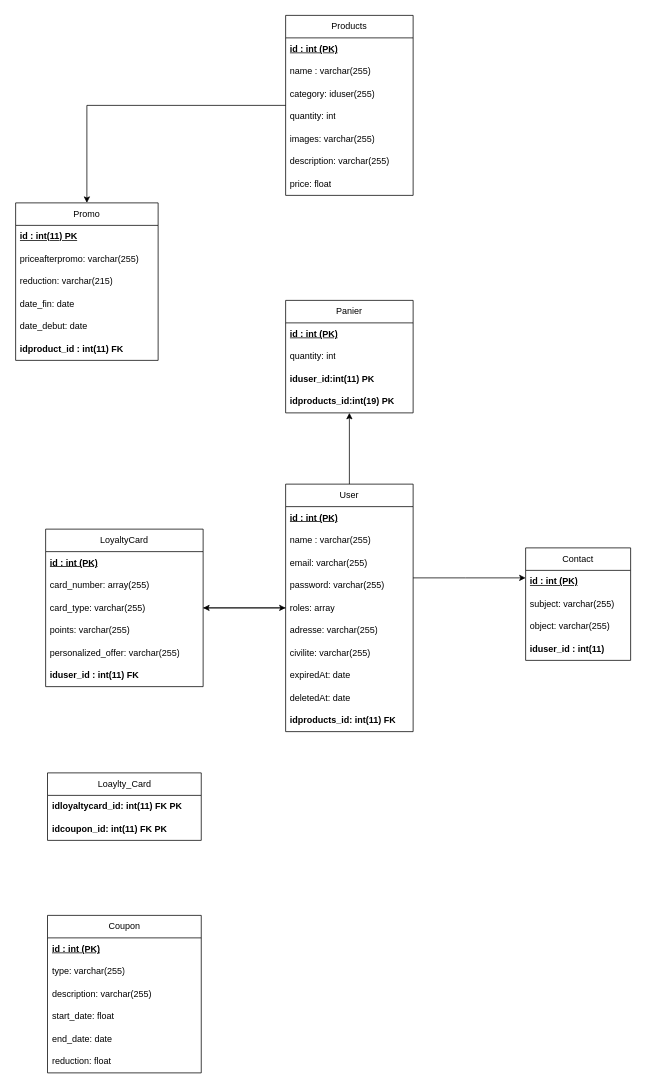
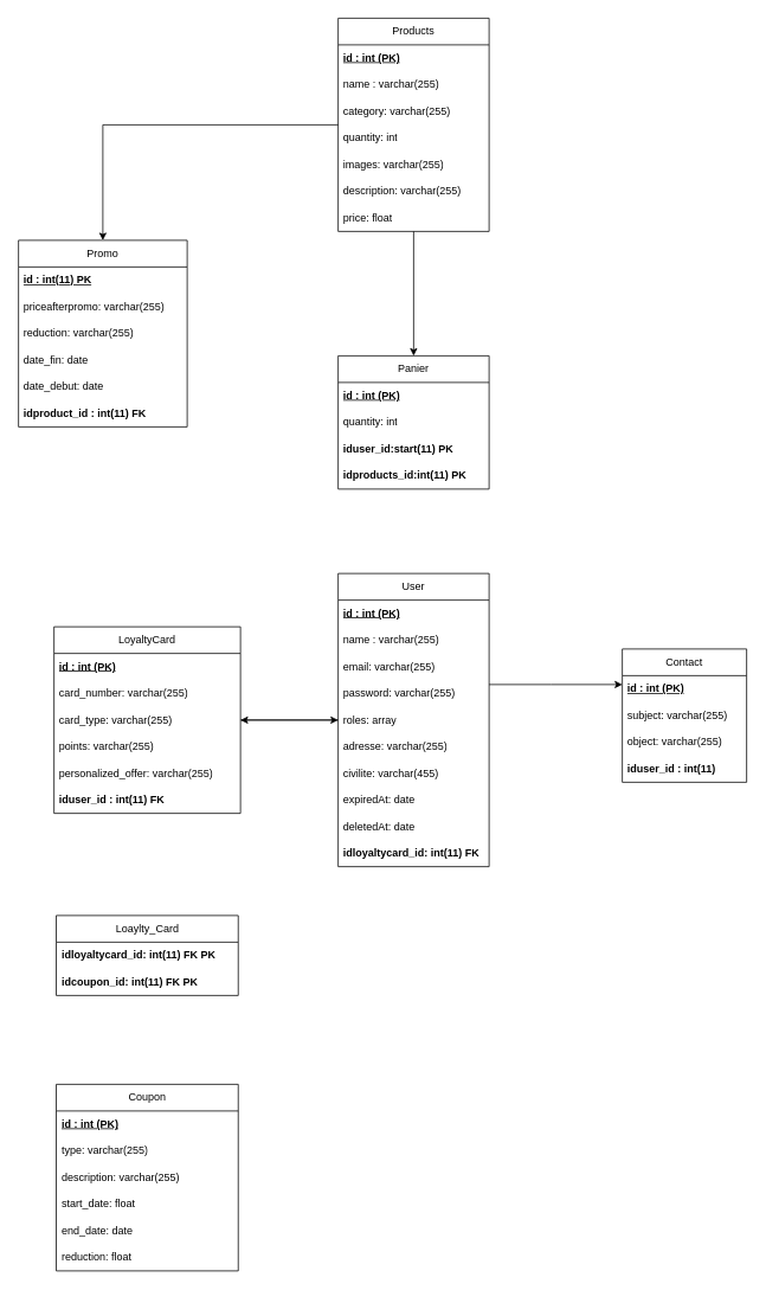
  <mxCell id="0" />
  <mxCell id="1" parent="0" />
  <mxCell id="2" value="Contact" style="swimlane;fontStyle=0;childLayout=stackLayout;horizontal=1;startSize=30;horizontalStack=0;resizeParent=1;resizeParentMax=0;resizeLast=0;collapsible=1;marginBottom=0;whiteSpace=wrap;html=1;" parent="1" vertex="1"><mxGeometry x="700" y="730" width="140" height="150" as="geometry" /></mxCell>
  <mxCell id="3" value="&lt;b&gt;&lt;u&gt;id : int (PK)&lt;/u&gt;&lt;/b&gt;" style="text;strokeColor=none;fillColor=none;align=left;verticalAlign=middle;spacingLeft=4;spacingRight=4;overflow=hidden;points=[[0,0.5],[1,0.5]];portConstraint=eastwest;rotatable=0;whiteSpace=wrap;html=1;" parent="2" vertex="1"><mxGeometry y="30" width="140" height="30" as="geometry" /></mxCell>
  <mxCell id="4" value="subject: varchar(255)" style="text;strokeColor=none;fillColor=none;align=left;verticalAlign=middle;spacingLeft=4;spacingRight=4;overflow=hidden;points=[[0,0.5],[1,0.5]];portConstraint=eastwest;rotatable=0;whiteSpace=wrap;html=1;" parent="2" vertex="1"><mxGeometry y="60" width="140" height="30" as="geometry" /></mxCell>
  <mxCell id="5" value="object: varchar(255)" style="text;strokeColor=none;fillColor=none;align=left;verticalAlign=middle;spacingLeft=4;spacingRight=4;overflow=hidden;points=[[0,0.5],[1,0.5]];portConstraint=eastwest;rotatable=0;whiteSpace=wrap;html=1;" parent="2" vertex="1"><mxGeometry y="90" width="140" height="30" as="geometry" /></mxCell>
  <mxCell id="6" value="iduser_id : int(11)" style="text;strokeColor=none;fillColor=none;align=left;verticalAlign=middle;spacingLeft=4;spacingRight=4;overflow=hidden;points=[[0,0.5],[1,0.5]];portConstraint=eastwest;rotatable=0;whiteSpace=wrap;html=1;fontStyle=1" parent="2" vertex="1"><mxGeometry y="120" width="140" height="30" as="geometry" /></mxCell>
  <mxCell id="7" value="Coupon" style="swimlane;fontStyle=0;childLayout=stackLayout;horizontal=1;startSize=30;horizontalStack=0;resizeParent=1;resizeParentMax=0;resizeLast=0;collapsible=1;marginBottom=0;whiteSpace=wrap;html=1;" parent="1" vertex="1"><mxGeometry x="62.5" y="1220" width="205" height="210" as="geometry" /></mxCell>
  <mxCell id="8" value="&lt;b&gt;&lt;u&gt;id : int (PK)&lt;/u&gt;&lt;/b&gt;" style="text;strokeColor=none;fillColor=none;align=left;verticalAlign=middle;spacingLeft=4;spacingRight=4;overflow=hidden;points=[[0,0.5],[1,0.5]];portConstraint=eastwest;rotatable=0;whiteSpace=wrap;html=1;" parent="7" vertex="1"><mxGeometry y="30" width="205" height="30" as="geometry" /></mxCell>
  <mxCell id="9" value="type: varchar(255)" style="text;strokeColor=none;fillColor=none;align=left;verticalAlign=middle;spacingLeft=4;spacingRight=4;overflow=hidden;points=[[0,0.5],[1,0.5]];portConstraint=eastwest;rotatable=0;whiteSpace=wrap;html=1;" parent="7" vertex="1"><mxGeometry y="60" width="205" height="30" as="geometry" /></mxCell>
  <mxCell id="10" value="description: varchar(255)" style="text;strokeColor=none;fillColor=none;align=left;verticalAlign=middle;spacingLeft=4;spacingRight=4;overflow=hidden;points=[[0,0.5],[1,0.5]];portConstraint=eastwest;rotatable=0;whiteSpace=wrap;html=1;" parent="7" vertex="1"><mxGeometry y="90" width="205" height="30" as="geometry" /></mxCell>
  <mxCell id="11" value="start_date: float" style="text;strokeColor=none;fillColor=none;align=left;verticalAlign=middle;spacingLeft=4;spacingRight=4;overflow=hidden;points=[[0,0.5],[1,0.5]];portConstraint=eastwest;rotatable=0;whiteSpace=wrap;html=1;" parent="7" vertex="1"><mxGeometry y="120" width="205" height="30" as="geometry" /></mxCell>
  <mxCell id="12" value="end_date: date" style="text;strokeColor=none;fillColor=none;align=left;verticalAlign=middle;spacingLeft=4;spacingRight=4;overflow=hidden;points=[[0,0.5],[1,0.5]];portConstraint=eastwest;rotatable=0;whiteSpace=wrap;html=1;" parent="7" vertex="1"><mxGeometry y="150" width="205" height="30" as="geometry" /></mxCell>
  <mxCell id="13" value="reduction: float" style="text;strokeColor=none;fillColor=none;align=left;verticalAlign=middle;spacingLeft=4;spacingRight=4;overflow=hidden;points=[[0,0.5],[1,0.5]];portConstraint=eastwest;rotatable=0;whiteSpace=wrap;html=1;" parent="7" vertex="1"><mxGeometry y="180" width="205" height="30" as="geometry" /></mxCell>
  <mxCell id="14" style="edgeStyle=orthogonalEdgeStyle;rounded=0;orthogonalLoop=1;jettySize=auto;html=1;" parent="1" source="15" target="41" edge="1"><mxGeometry relative="1" as="geometry" /></mxCell>
  <mxCell id="15" value="LoyaltyCard" style="swimlane;fontStyle=0;childLayout=stackLayout;horizontal=1;startSize=30;horizontalStack=0;resizeParent=1;resizeParentMax=0;resizeLast=0;collapsible=1;marginBottom=0;whiteSpace=wrap;html=1;" parent="1" vertex="1"><mxGeometry x="60" y="705" width="210" height="210" as="geometry" /></mxCell>
  <mxCell id="16" value="&lt;b&gt;&lt;u&gt;id : int (PK)&lt;/u&gt;&lt;/b&gt;" style="text;strokeColor=none;fillColor=none;align=left;verticalAlign=middle;spacingLeft=4;spacingRight=4;overflow=hidden;points=[[0,0.5],[1,0.5]];portConstraint=eastwest;rotatable=0;whiteSpace=wrap;html=1;" parent="15" vertex="1"><mxGeometry y="30" width="210" height="30" as="geometry" /></mxCell>
- <mxCell id="17" value="card_number: array(255)" style="text;strokeColor=none;fillColor=none;align=left;verticalAlign=middle;spacingLeft=4;spacingRight=4;overflow=hidden;points=[[0,0.5],[1,0.5]];portConstraint=eastwest;rotatable=0;whiteSpace=wrap;html=1;" parent="15" vertex="1"><mxGeometry y="60" width="210" height="30" as="geometry" /></mxCell>
+ <mxCell id="17" value="card_number: varchar(255)" style="text;strokeColor=none;fillColor=none;align=left;verticalAlign=middle;spacingLeft=4;spacingRight=4;overflow=hidden;points=[[0,0.5],[1,0.5]];portConstraint=eastwest;rotatable=0;whiteSpace=wrap;html=1;" parent="15" vertex="1"><mxGeometry y="60" width="210" height="30" as="geometry" /></mxCell>
  <mxCell id="18" value="card_type: varchar(255)" style="text;strokeColor=none;fillColor=none;align=left;verticalAlign=middle;spacingLeft=4;spacingRight=4;overflow=hidden;points=[[0,0.5],[1,0.5]];portConstraint=eastwest;rotatable=0;whiteSpace=wrap;html=1;" parent="15" vertex="1"><mxGeometry y="90" width="210" height="30" as="geometry" /></mxCell>
  <mxCell id="19" value="points: varchar(255)" style="text;strokeColor=none;fillColor=none;align=left;verticalAlign=middle;spacingLeft=4;spacingRight=4;overflow=hidden;points=[[0,0.5],[1,0.5]];portConstraint=eastwest;rotatable=0;whiteSpace=wrap;html=1;" parent="15" vertex="1"><mxGeometry y="120" width="210" height="30" as="geometry" /></mxCell>
  <mxCell id="20" value="personalized_offer: varchar(255)" style="text;strokeColor=none;fillColor=none;align=left;verticalAlign=middle;spacingLeft=4;spacingRight=4;overflow=hidden;points=[[0,0.5],[1,0.5]];portConstraint=eastwest;rotatable=0;whiteSpace=wrap;html=1;" parent="15" vertex="1"><mxGeometry y="150" width="210" height="30" as="geometry" /></mxCell>
  <mxCell id="21" value="iduser_id : int(11) FK" style="text;strokeColor=none;fillColor=none;align=left;verticalAlign=middle;spacingLeft=4;spacingRight=4;overflow=hidden;points=[[0,0.5],[1,0.5]];portConstraint=eastwest;rotatable=0;whiteSpace=wrap;html=1;fontStyle=1" parent="15" vertex="1"><mxGeometry y="180" width="210" height="30" as="geometry" /></mxCell>
+ <mxCell id="22" style="edgeStyle=orthogonalEdgeStyle;rounded=0;orthogonalLoop=1;jettySize=auto;html=1;" parent="1" source="24" target="52" edge="1"><mxGeometry relative="1" as="geometry" /></mxCell>
  <mxCell id="23" style="edgeStyle=orthogonalEdgeStyle;rounded=0;orthogonalLoop=1;jettySize=auto;html=1;" parent="1" source="24" target="32" edge="1"><mxGeometry relative="1" as="geometry" /></mxCell>
  <mxCell id="24" value="Products" style="swimlane;fontStyle=0;childLayout=stackLayout;horizontal=1;startSize=30;horizontalStack=0;resizeParent=1;resizeParentMax=0;resizeLast=0;collapsible=1;marginBottom=0;whiteSpace=wrap;html=1;" parent="1" vertex="1"><mxGeometry x="380" y="20" width="170" height="240" as="geometry" /></mxCell>
  <mxCell id="25" value="&lt;b&gt;&lt;u&gt;id : int (PK)&lt;/u&gt;&lt;/b&gt;" style="text;strokeColor=none;fillColor=none;align=left;verticalAlign=middle;spacingLeft=4;spacingRight=4;overflow=hidden;points=[[0,0.5],[1,0.5]];portConstraint=eastwest;rotatable=0;whiteSpace=wrap;html=1;" parent="24" vertex="1"><mxGeometry y="30" width="170" height="30" as="geometry" /></mxCell>
  <mxCell id="26" value="name : varchar(255)" style="text;strokeColor=none;fillColor=none;align=left;verticalAlign=middle;spacingLeft=4;spacingRight=4;overflow=hidden;points=[[0,0.5],[1,0.5]];portConstraint=eastwest;rotatable=0;whiteSpace=wrap;html=1;" parent="24" vertex="1"><mxGeometry y="60" width="170" height="30" as="geometry" /></mxCell>
- <mxCell id="27" value="category: iduser(255)" style="text;strokeColor=none;fillColor=none;align=left;verticalAlign=middle;spacingLeft=4;spacingRight=4;overflow=hidden;points=[[0,0.5],[1,0.5]];portConstraint=eastwest;rotatable=0;whiteSpace=wrap;html=1;" parent="24" vertex="1"><mxGeometry y="90" width="170" height="30" as="geometry" /></mxCell>
+ <mxCell id="27" value="category: varchar(255)" style="text;strokeColor=none;fillColor=none;align=left;verticalAlign=middle;spacingLeft=4;spacingRight=4;overflow=hidden;points=[[0,0.5],[1,0.5]];portConstraint=eastwest;rotatable=0;whiteSpace=wrap;html=1;" parent="24" vertex="1"><mxGeometry y="90" width="170" height="30" as="geometry" /></mxCell>
  <mxCell id="28" value="quantity: int" style="text;strokeColor=none;fillColor=none;align=left;verticalAlign=middle;spacingLeft=4;spacingRight=4;overflow=hidden;points=[[0,0.5],[1,0.5]];portConstraint=eastwest;rotatable=0;whiteSpace=wrap;html=1;" parent="24" vertex="1"><mxGeometry y="120" width="170" height="30" as="geometry" /></mxCell>
  <mxCell id="29" value="images: varchar(255)" style="text;strokeColor=none;fillColor=none;align=left;verticalAlign=middle;spacingLeft=4;spacingRight=4;overflow=hidden;points=[[0,0.5],[1,0.5]];portConstraint=eastwest;rotatable=0;whiteSpace=wrap;html=1;" parent="24" vertex="1"><mxGeometry y="150" width="170" height="30" as="geometry" /></mxCell>
  <mxCell id="30" value="description: varchar(255)" style="text;strokeColor=none;fillColor=none;align=left;verticalAlign=middle;spacingLeft=4;spacingRight=4;overflow=hidden;points=[[0,0.5],[1,0.5]];portConstraint=eastwest;rotatable=0;whiteSpace=wrap;html=1;" parent="24" vertex="1"><mxGeometry y="180" width="170" height="30" as="geometry" /></mxCell>
  <mxCell id="31" value="price: float" style="text;strokeColor=none;fillColor=none;align=left;verticalAlign=middle;spacingLeft=4;spacingRight=4;overflow=hidden;points=[[0,0.5],[1,0.5]];portConstraint=eastwest;rotatable=0;whiteSpace=wrap;html=1;" parent="24" vertex="1"><mxGeometry y="210" width="170" height="30" as="geometry" /></mxCell>
  <mxCell id="32" value="Promo" style="swimlane;fontStyle=0;childLayout=stackLayout;horizontal=1;startSize=30;horizontalStack=0;resizeParent=1;resizeParentMax=0;resizeLast=0;collapsible=1;marginBottom=0;whiteSpace=wrap;html=1;" parent="1" vertex="1"><mxGeometry x="20" y="270" width="190" height="210" as="geometry" /></mxCell>
  <mxCell id="33" value="&lt;b&gt;&lt;u&gt;id : int(11) PK&lt;/u&gt;&lt;/b&gt;" style="text;strokeColor=none;fillColor=none;align=left;verticalAlign=middle;spacingLeft=4;spacingRight=4;overflow=hidden;points=[[0,0.5],[1,0.5]];portConstraint=eastwest;rotatable=0;whiteSpace=wrap;html=1;" parent="32" vertex="1"><mxGeometry y="30" width="190" height="30" as="geometry" /></mxCell>
  <mxCell id="34" value="priceafterpromo: varchar(255)" style="text;strokeColor=none;fillColor=none;align=left;verticalAlign=middle;spacingLeft=4;spacingRight=4;overflow=hidden;points=[[0,0.5],[1,0.5]];portConstraint=eastwest;rotatable=0;whiteSpace=wrap;html=1;" parent="32" vertex="1"><mxGeometry y="60" width="190" height="30" as="geometry" /></mxCell>
- <mxCell id="35" value="reduction: varchar(215)" style="text;strokeColor=none;fillColor=none;align=left;verticalAlign=middle;spacingLeft=4;spacingRight=4;overflow=hidden;points=[[0,0.5],[1,0.5]];portConstraint=eastwest;rotatable=0;whiteSpace=wrap;html=1;" parent="32" vertex="1"><mxGeometry y="90" width="190" height="30" as="geometry" /></mxCell>
+ <mxCell id="35" value="reduction: varchar(255)" style="text;strokeColor=none;fillColor=none;align=left;verticalAlign=middle;spacingLeft=4;spacingRight=4;overflow=hidden;points=[[0,0.5],[1,0.5]];portConstraint=eastwest;rotatable=0;whiteSpace=wrap;html=1;" parent="32" vertex="1"><mxGeometry y="90" width="190" height="30" as="geometry" /></mxCell>
  <mxCell id="36" value="date_fin: date" style="text;strokeColor=none;fillColor=none;align=left;verticalAlign=middle;spacingLeft=4;spacingRight=4;overflow=hidden;points=[[0,0.5],[1,0.5]];portConstraint=eastwest;rotatable=0;whiteSpace=wrap;html=1;" parent="32" vertex="1"><mxGeometry y="120" width="190" height="30" as="geometry" /></mxCell>
  <mxCell id="37" value="date_debut: date" style="text;strokeColor=none;fillColor=none;align=left;verticalAlign=middle;spacingLeft=4;spacingRight=4;overflow=hidden;points=[[0,0.5],[1,0.5]];portConstraint=eastwest;rotatable=0;whiteSpace=wrap;html=1;" parent="32" vertex="1"><mxGeometry y="150" width="190" height="30" as="geometry" /></mxCell>
  <mxCell id="38" value="&lt;b&gt;idproduct_id : int(11) FK&lt;/b&gt;" style="text;strokeColor=none;fillColor=none;align=left;verticalAlign=middle;spacingLeft=4;spacingRight=4;overflow=hidden;points=[[0,0.5],[1,0.5]];portConstraint=eastwest;rotatable=0;whiteSpace=wrap;html=1;" parent="32" vertex="1"><mxGeometry y="180" width="190" height="30" as="geometry" /></mxCell>
  <mxCell id="39" style="edgeStyle=orthogonalEdgeStyle;rounded=0;orthogonalLoop=1;jettySize=auto;html=1;" parent="1" source="41" target="15" edge="1"><mxGeometry relative="1" as="geometry" /></mxCell>
- <mxCell id="40" style="edgeStyle=orthogonalEdgeStyle;rounded=0;orthogonalLoop=1;jettySize=auto;html=1;" parent="1" source="41" target="52" edge="1"><mxGeometry relative="1" as="geometry" /></mxCell>
  <mxCell id="41" value="User" style="swimlane;fontStyle=0;childLayout=stackLayout;horizontal=1;startSize=30;horizontalStack=0;resizeParent=1;resizeParentMax=0;resizeLast=0;collapsible=1;marginBottom=0;whiteSpace=wrap;html=1;" parent="1" vertex="1"><mxGeometry x="380" y="645" width="170" height="330" as="geometry" /></mxCell>
  <mxCell id="42" value="&lt;b&gt;&lt;u&gt;id : int (PK)&lt;/u&gt;&lt;/b&gt;" style="text;strokeColor=none;fillColor=none;align=left;verticalAlign=middle;spacingLeft=4;spacingRight=4;overflow=hidden;points=[[0,0.5],[1,0.5]];portConstraint=eastwest;rotatable=0;whiteSpace=wrap;html=1;" parent="41" vertex="1"><mxGeometry y="30" width="170" height="30" as="geometry" /></mxCell>
  <mxCell id="43" value="name : varchar(255)" style="text;strokeColor=none;fillColor=none;align=left;verticalAlign=middle;spacingLeft=4;spacingRight=4;overflow=hidden;points=[[0,0.5],[1,0.5]];portConstraint=eastwest;rotatable=0;whiteSpace=wrap;html=1;" parent="41" vertex="1"><mxGeometry y="60" width="170" height="30" as="geometry" /></mxCell>
  <mxCell id="44" value="email: varchar(255)" style="text;strokeColor=none;fillColor=none;align=left;verticalAlign=middle;spacingLeft=4;spacingRight=4;overflow=hidden;points=[[0,0.5],[1,0.5]];portConstraint=eastwest;rotatable=0;whiteSpace=wrap;html=1;" parent="41" vertex="1"><mxGeometry y="90" width="170" height="30" as="geometry" /></mxCell>
  <mxCell id="45" value="password: varchar(255)" style="text;strokeColor=none;fillColor=none;align=left;verticalAlign=middle;spacingLeft=4;spacingRight=4;overflow=hidden;points=[[0,0.5],[1,0.5]];portConstraint=eastwest;rotatable=0;whiteSpace=wrap;html=1;" parent="41" vertex="1"><mxGeometry y="120" width="170" height="30" as="geometry" /></mxCell>
  <mxCell id="46" value="roles: array" style="text;strokeColor=none;fillColor=none;align=left;verticalAlign=middle;spacingLeft=4;spacingRight=4;overflow=hidden;points=[[0,0.5],[1,0.5]];portConstraint=eastwest;rotatable=0;whiteSpace=wrap;html=1;" parent="41" vertex="1"><mxGeometry y="150" width="170" height="30" as="geometry" /></mxCell>
  <mxCell id="47" value="adresse: varchar(255)" style="text;strokeColor=none;fillColor=none;align=left;verticalAlign=middle;spacingLeft=4;spacingRight=4;overflow=hidden;points=[[0,0.5],[1,0.5]];portConstraint=eastwest;rotatable=0;whiteSpace=wrap;html=1;" parent="41" vertex="1"><mxGeometry y="180" width="170" height="30" as="geometry" /></mxCell>
- <mxCell id="48" value="civilite: varchar(255)" style="text;strokeColor=none;fillColor=none;align=left;verticalAlign=middle;spacingLeft=4;spacingRight=4;overflow=hidden;points=[[0,0.5],[1,0.5]];portConstraint=eastwest;rotatable=0;whiteSpace=wrap;html=1;" parent="41" vertex="1"><mxGeometry y="210" width="170" height="30" as="geometry" /></mxCell>
+ <mxCell id="48" value="civilite: varchar(455)" style="text;strokeColor=none;fillColor=none;align=left;verticalAlign=middle;spacingLeft=4;spacingRight=4;overflow=hidden;points=[[0,0.5],[1,0.5]];portConstraint=eastwest;rotatable=0;whiteSpace=wrap;html=1;" parent="41" vertex="1"><mxGeometry y="210" width="170" height="30" as="geometry" /></mxCell>
  <mxCell id="49" value="expiredAt: date" style="text;strokeColor=none;fillColor=none;align=left;verticalAlign=middle;spacingLeft=4;spacingRight=4;overflow=hidden;points=[[0,0.5],[1,0.5]];portConstraint=eastwest;rotatable=0;whiteSpace=wrap;html=1;" parent="41" vertex="1"><mxGeometry y="240" width="170" height="30" as="geometry" /></mxCell>
  <mxCell id="50" value="deletedAt: date" style="text;strokeColor=none;fillColor=none;align=left;verticalAlign=middle;spacingLeft=4;spacingRight=4;overflow=hidden;points=[[0,0.5],[1,0.5]];portConstraint=eastwest;rotatable=0;whiteSpace=wrap;html=1;" parent="41" vertex="1"><mxGeometry y="270" width="170" height="30" as="geometry" /></mxCell>
- <mxCell id="51" value="idproducts_id: int(11) FK" style="text;strokeColor=none;fillColor=none;align=left;verticalAlign=middle;spacingLeft=4;spacingRight=4;overflow=hidden;points=[[0,0.5],[1,0.5]];portConstraint=eastwest;rotatable=0;whiteSpace=wrap;html=1;fontStyle=1" parent="41" vertex="1"><mxGeometry y="300" width="170" height="30" as="geometry" /></mxCell>
+ <mxCell id="51" value="idloyaltycard_id: int(11) FK" style="text;strokeColor=none;fillColor=none;align=left;verticalAlign=middle;spacingLeft=4;spacingRight=4;overflow=hidden;points=[[0,0.5],[1,0.5]];portConstraint=eastwest;rotatable=0;whiteSpace=wrap;html=1;fontStyle=1" parent="41" vertex="1"><mxGeometry y="300" width="170" height="30" as="geometry" /></mxCell>
  <mxCell id="52" value="Panier" style="swimlane;fontStyle=0;childLayout=stackLayout;horizontal=1;startSize=30;horizontalStack=0;resizeParent=1;resizeParentMax=0;resizeLast=0;collapsible=1;marginBottom=0;whiteSpace=wrap;html=1;" parent="1" vertex="1"><mxGeometry x="380" y="400" width="170" height="150" as="geometry" /></mxCell>
  <mxCell id="53" value="&lt;b&gt;&lt;u&gt;id : int (PK)&lt;/u&gt;&lt;/b&gt;" style="text;strokeColor=none;fillColor=none;align=left;verticalAlign=middle;spacingLeft=4;spacingRight=4;overflow=hidden;points=[[0,0.5],[1,0.5]];portConstraint=eastwest;rotatable=0;whiteSpace=wrap;html=1;" parent="52" vertex="1"><mxGeometry y="30" width="170" height="30" as="geometry" /></mxCell>
  <mxCell id="54" value="quantity: int" style="text;strokeColor=none;fillColor=none;align=left;verticalAlign=middle;spacingLeft=4;spacingRight=4;overflow=hidden;points=[[0,0.5],[1,0.5]];portConstraint=eastwest;rotatable=0;whiteSpace=wrap;html=1;" parent="52" vertex="1"><mxGeometry y="60" width="170" height="30" as="geometry" /></mxCell>
- <mxCell id="55" value="iduser_id:int(11) PK" style="text;strokeColor=none;fillColor=none;align=left;verticalAlign=middle;spacingLeft=4;spacingRight=4;overflow=hidden;points=[[0,0.5],[1,0.5]];portConstraint=eastwest;rotatable=0;whiteSpace=wrap;html=1;fontStyle=1" parent="52" vertex="1"><mxGeometry y="90" width="170" height="30" as="geometry" /></mxCell>
- <mxCell id="56" value="idproducts_id:int(19) PK" style="text;strokeColor=none;fillColor=none;align=left;verticalAlign=middle;spacingLeft=4;spacingRight=4;overflow=hidden;points=[[0,0.5],[1,0.5]];portConstraint=eastwest;rotatable=0;whiteSpace=wrap;html=1;fontStyle=1" parent="52" vertex="1"><mxGeometry y="120" width="170" height="30" as="geometry" /></mxCell>
+ <mxCell id="55" value="iduser_id:start(11) PK" style="text;strokeColor=none;fillColor=none;align=left;verticalAlign=middle;spacingLeft=4;spacingRight=4;overflow=hidden;points=[[0,0.5],[1,0.5]];portConstraint=eastwest;rotatable=0;whiteSpace=wrap;html=1;fontStyle=1" parent="52" vertex="1"><mxGeometry y="90" width="170" height="30" as="geometry" /></mxCell>
+ <mxCell id="56" value="idproducts_id:int(11) PK" style="text;strokeColor=none;fillColor=none;align=left;verticalAlign=middle;spacingLeft=4;spacingRight=4;overflow=hidden;points=[[0,0.5],[1,0.5]];portConstraint=eastwest;rotatable=0;whiteSpace=wrap;html=1;fontStyle=1" parent="52" vertex="1"><mxGeometry y="120" width="170" height="30" as="geometry" /></mxCell>
  <mxCell id="57" style="edgeStyle=orthogonalEdgeStyle;rounded=0;orthogonalLoop=1;jettySize=auto;html=1;" parent="1" source="41" target="2" edge="1"><mxGeometry relative="1" as="geometry"><mxPoint x="610" y="800" as="sourcePoint" /><mxPoint x="610" y="770" as="targetPoint" /><Array as="points"><mxPoint x="620" y="770" /><mxPoint x="620" y="770" /></Array></mxGeometry></mxCell>
  <mxCell id="58" value="Loaylty_Card" style="swimlane;fontStyle=0;childLayout=stackLayout;horizontal=1;startSize=30;horizontalStack=0;resizeParent=1;resizeParentMax=0;resizeLast=0;collapsible=1;marginBottom=0;whiteSpace=wrap;html=1;" parent="1" vertex="1"><mxGeometry x="62.5" y="1030" width="205" height="90" as="geometry" /></mxCell>
  <mxCell id="59" value="idloyaltycard_id: int(11) FK PK" style="text;strokeColor=none;fillColor=none;align=left;verticalAlign=middle;spacingLeft=4;spacingRight=4;overflow=hidden;points=[[0,0.5],[1,0.5]];portConstraint=eastwest;rotatable=0;whiteSpace=wrap;html=1;fontStyle=1" parent="58" vertex="1"><mxGeometry y="30" width="205" height="30" as="geometry" /></mxCell>
  <mxCell id="60" value="idcoupon_id: int(11) FK PK" style="text;strokeColor=none;fillColor=none;align=left;verticalAlign=middle;spacingLeft=4;spacingRight=4;overflow=hidden;points=[[0,0.5],[1,0.5]];portConstraint=eastwest;rotatable=0;whiteSpace=wrap;html=1;fontStyle=1" parent="58" vertex="1"><mxGeometry y="60" width="205" height="30" as="geometry" /></mxCell>
